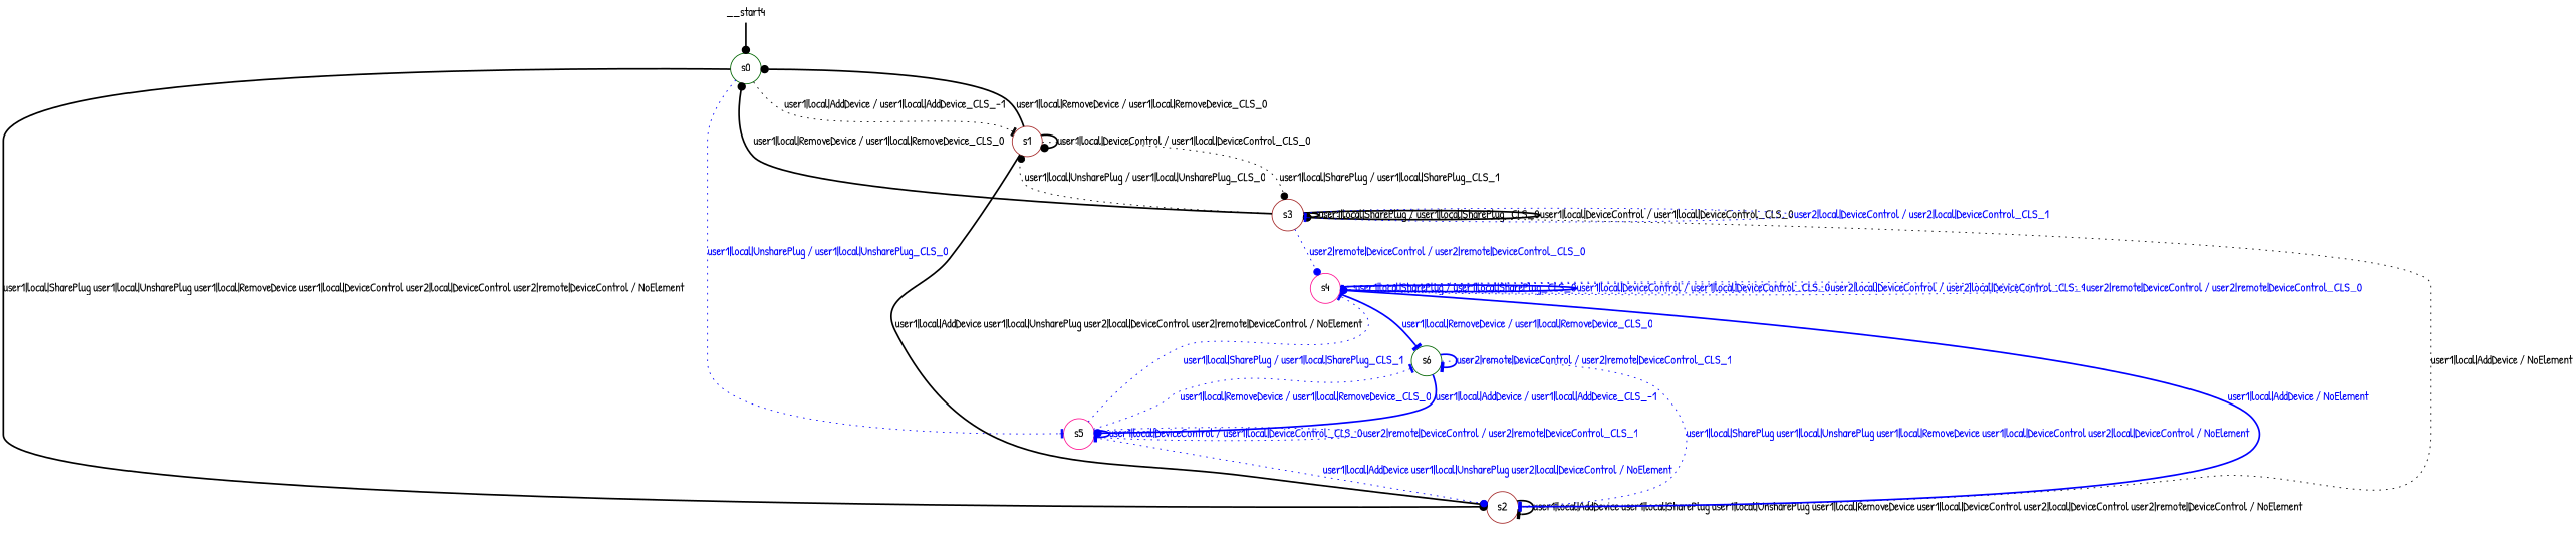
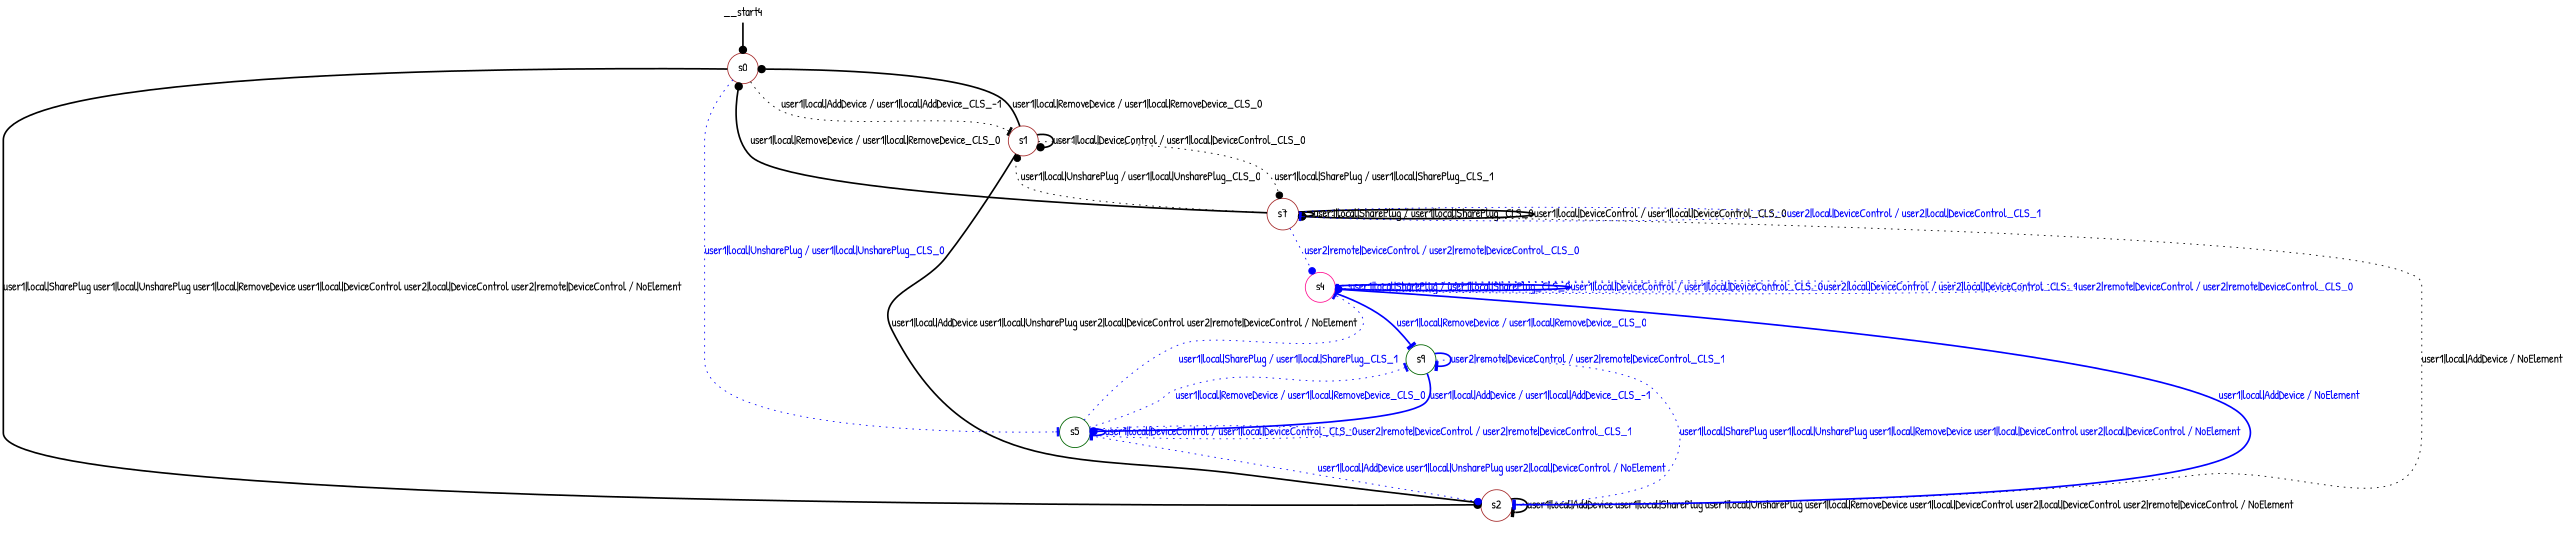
  digraph {
    fontname="Patrick Hand"
    node [color=darkgreen fontname="Patrick Hand" shape=circle]
    edge [arrowhead=tee color=blue fontcolor=blue fontname="Patrick Hand" style=dotted]
-   n1 [label=s0]
+   n1 [color=brown label=s0]
    n2 [color=brown label=s1]
    n3 [color=brown label=s2]
-   n4 [color=deeppink label=s5]
-   n5 [color=brown label=s3]
+   n4 [label=s5]
+   n5 [color=brown label=s7]
    n6 [color=deeppink label=s4]
-   n7 [label=s6]
+   n7 [label=s9]
    n8 [color=deeppink height=0 label=__start4 shape=none width=0]
    n1 -> n2 [color=black fontcolor=black label="user1|local|AddDevice / user1|local|AddDevice_CLS_-1"]
    n1 -> n3 [arrowhead=dot color=black fontcolor=black label="user1|local|SharePlug user1|local|UnsharePlug user1|local|RemoveDevice user1|local|DeviceControl user2|local|DeviceControl user2|remote|DeviceControl / NoElement" style=bold]
    n1 -> n4 [label="user1|local|UnsharePlug / user1|local|UnsharePlug_CLS_0"]
    n2 -> n1 [arrowhead=dot color=black fontcolor=black label="user1|local|RemoveDevice / user1|local|RemoveDevice_CLS_0" style=bold]
    n2 -> n2 [arrowhead=dot color=black fontcolor=black label="user1|local|DeviceControl / user1|local|DeviceControl_CLS_0" style=bold]
    n2 -> n3 [arrowhead=dot color=black fontcolor=black label="user1|local|AddDevice user1|local|UnsharePlug user2|local|DeviceControl user2|remote|DeviceControl / NoElement" style=bold]
    n2 -> n5 [arrowhead=dot color=black fontcolor=black label="user1|local|SharePlug / user1|local|SharePlug_CLS_1"]
    n3 -> n3 [color=black fontcolor=black label="user1|local|AddDevice user1|local|SharePlug user1|local|UnsharePlug user1|local|RemoveDevice user1|local|DeviceControl user2|local|DeviceControl user2|remote|DeviceControl / NoElement" style=bold]
    n4 -> n3 [arrowhead=dot label="user1|local|AddDevice user1|local|UnsharePlug user2|local|DeviceControl / NoElement"]
    n4 -> n4 [label="user1|local|DeviceControl / user1|local|DeviceControl_CLS_0" style=bold]
    n4 -> n4 [label="user2|remote|DeviceControl / user2|remote|DeviceControl_CLS_1"]
    n4 -> n6 [label="user1|local|SharePlug / user1|local|SharePlug_CLS_1"]
    n4 -> n7 [label="user1|local|RemoveDevice / user1|local|RemoveDevice_CLS_0"]
    n5 -> n1 [arrowhead=dot color=black fontcolor=black label="user1|local|RemoveDevice / user1|local|RemoveDevice_CLS_0" style=bold]
    n5 -> n2 [arrowhead=dot color=black fontcolor=black label="user1|local|UnsharePlug / user1|local|UnsharePlug_CLS_0"]
    n5 -> n3 [color=black fontcolor=black label="user1|local|AddDevice / NoElement"]
    n5 -> n5 [arrowhead=dot color=black fontcolor=black label="user1|local|SharePlug / user1|local|SharePlug_CLS_0" style=bold]
    n5 -> n5 [arrowhead=dot color=black fontcolor=black label="user1|local|DeviceControl / user1|local|DeviceControl_CLS_0" style=bold]
    n5 -> n5 [label="user2|local|DeviceControl / user2|local|DeviceControl_CLS_1"]
    n5 -> n6 [arrowhead=dot label="user2|remote|DeviceControl / user2|remote|DeviceControl_CLS_0"]
    n6 -> n3 [label="user1|local|AddDevice / NoElement" style=bold]
    n6 -> n6 [label="user1|local|SharePlug / user1|local|SharePlug_CLS_0"]
    n6 -> n6 [label="user1|local|DeviceControl / user1|local|DeviceControl_CLS_0" style=bold]
    n6 -> n6 [arrowhead=dot label="user2|local|DeviceControl / user2|local|DeviceControl_CLS_1"]
    n6 -> n6 [arrowhead=dot label="user2|remote|DeviceControl / user2|remote|DeviceControl_CLS_0"]
    n6 -> n7 [label="user1|local|RemoveDevice / user1|local|RemoveDevice_CLS_0" style=bold]
    n7 -> n3 [label="user1|local|SharePlug user1|local|UnsharePlug user1|local|RemoveDevice user1|local|DeviceControl user2|local|DeviceControl / NoElement"]
    n7 -> n4 [arrowhead=dot label="user1|local|AddDevice / user1|local|AddDevice_CLS_-1" style=bold]
    n7 -> n7 [label="user2|remote|DeviceControl / user2|remote|DeviceControl_CLS_1" style=bold]
    n8 -> n1 [arrowhead=dot style=bold color="" fontcolor=""]
  }
